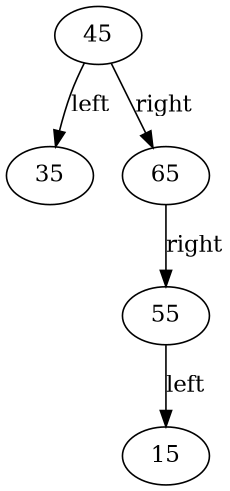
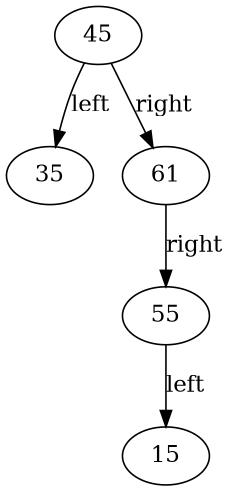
  digraph {
    n1 [label=45]
    n2 [label=35]
-   n3 [label=65]
+   n3 [label=61]
    n4 [label=55]
    n5 [label=15]
    n1 -> n2 [label=left]
    n1 -> n3 [label=right]
    n3 -> n4 [label=right]
    n4 -> n5 [label=left]
  }
